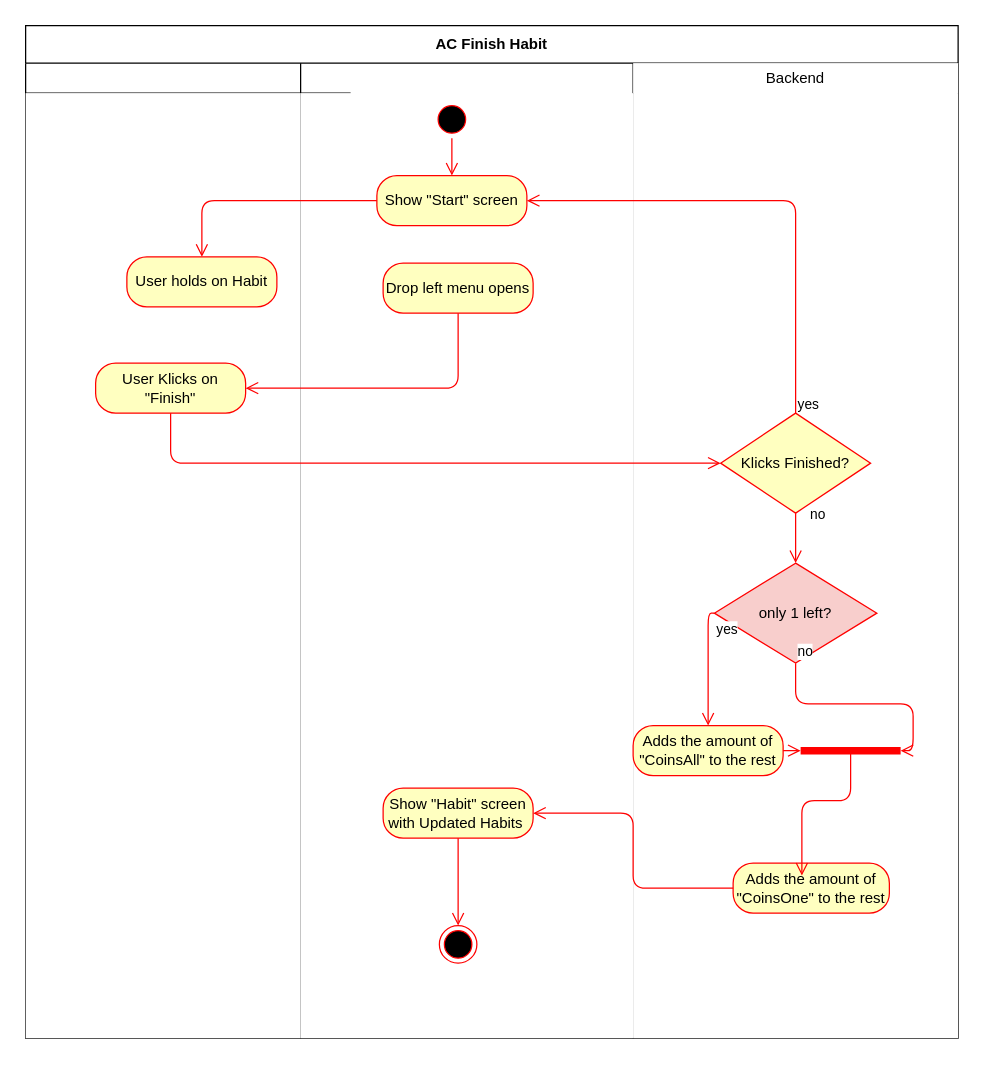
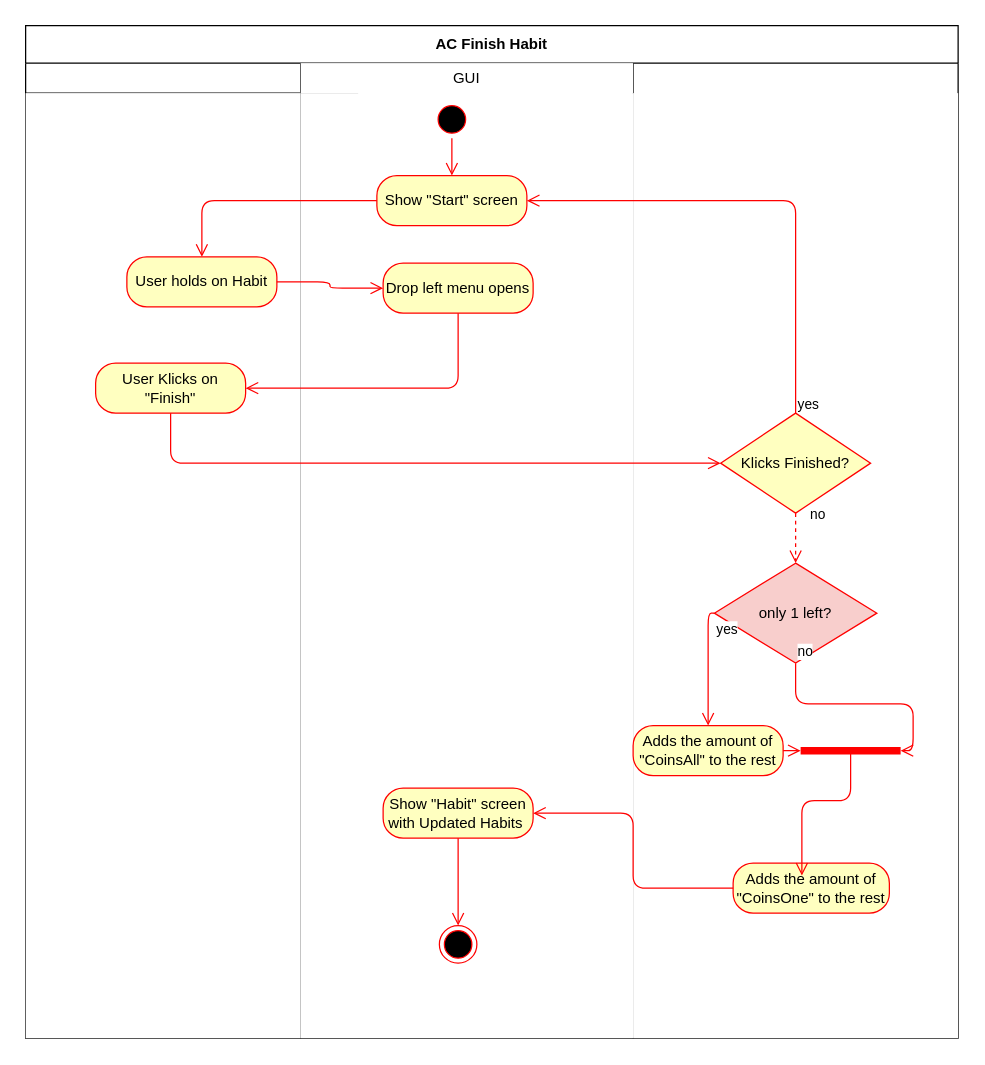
  <mxCell id="0" />
  <mxCell id="1" parent="0" />
  <mxCell id="2" value="AC Finish Habit" style="shape=table;html=1;whiteSpace=wrap;startSize=30;container=1;collapsible=0;childLayout=tableLayout;fontStyle=1;align=center;" vertex="1" parent="1"><mxGeometry x="20" y="20" width="746" height="810" as="geometry" /></mxCell>
  <mxCell id="3" value="" style="shape=partialRectangle;html=1;whiteSpace=wrap;collapsible=0;dropTarget=0;pointerEvents=0;fillColor=none;top=0;left=0;bottom=0;right=0;points=[[0,0.5],[1,0.5]];portConstraint=eastwest;" vertex="1" parent="2"><mxGeometry y="30" width="746" height="24" as="geometry" /></mxCell>
- <mxCell id="5" value="Backend" style="shape=partialRectangle;html=1;whiteSpace=wrap;connectable=0;top=0;left=0;bottom=0;right=0;overflow=hidden;" vertex="1" parent="3"><mxGeometry x="486" width="260" height="24" as="geometry" /></mxCell>
+ <mxCell id="4" value="GUI" style="shape=partialRectangle;html=1;whiteSpace=wrap;connectable=0;top=0;left=0;bottom=0;right=0;overflow=hidden;" vertex="1" parent="3"><mxGeometry x="220" width="266" height="24" as="geometry" /></mxCell>
  <mxCell id="6" style="shape=partialRectangle;html=1;whiteSpace=wrap;collapsible=0;dropTarget=0;pointerEvents=0;fillColor=none;top=0;left=0;bottom=0;right=0;points=[[0,0.5],[1,0.5]];portConstraint=eastwest;" vertex="1" parent="2"><mxGeometry y="54" width="746" height="756" as="geometry" /></mxCell>
  <mxCell id="7" style="shape=partialRectangle;html=1;whiteSpace=wrap;connectable=0;top=0;left=0;bottom=0;right=0;overflow=hidden;" vertex="1" parent="6"><mxGeometry width="220" height="756" as="geometry" /></mxCell>
  <mxCell id="8" style="shape=partialRectangle;html=1;whiteSpace=wrap;connectable=0;top=0;left=0;bottom=0;right=0;overflow=hidden;" vertex="1" parent="6"><mxGeometry x="220" width="266" height="756" as="geometry" /></mxCell>
  <mxCell id="9" style="shape=partialRectangle;html=1;whiteSpace=wrap;connectable=0;top=0;left=0;bottom=0;right=0;overflow=hidden;" vertex="1" parent="6"><mxGeometry x="486" width="260" height="756" as="geometry" /></mxCell>
  <mxCell id="10" value="" style="ellipse;html=1;shape=startState;fillColor=#000000;strokeColor=#ff0000;" vertex="1" parent="1"><mxGeometry x="346" y="80" width="30" height="30" as="geometry" /></mxCell>
  <mxCell id="11" style="edgeStyle=orthogonalEdgeStyle;rounded=0;orthogonalLoop=1;jettySize=auto;html=1;exitX=0.5;exitY=1;exitDx=0;exitDy=0;" edge="1" parent="1"><mxGeometry relative="1" as="geometry"><mxPoint x="151" y="170" as="sourcePoint" /><mxPoint x="151" y="170" as="targetPoint" /></mxGeometry></mxCell>
  <mxCell id="12" value="Show &quot;Start&quot; screen" style="rounded=1;whiteSpace=wrap;html=1;arcSize=40;fontColor=#000000;fillColor=#ffffc0;strokeColor=#ff0000;" vertex="1" parent="1"><mxGeometry x="301" y="140" width="120" height="40" as="geometry" /></mxCell>
  <mxCell id="13" style="edgeStyle=orthogonalEdgeStyle;rounded=0;orthogonalLoop=1;jettySize=auto;html=1;exitX=0.5;exitY=1;exitDx=0;exitDy=0;" edge="1" parent="1"><mxGeometry relative="1" as="geometry"><mxPoint x="651" y="810" as="sourcePoint" /><mxPoint x="651" y="810" as="targetPoint" /></mxGeometry></mxCell>
  <mxCell id="14" value="Adds the amount of &quot;CoinsAll&quot; to the rest" style="rounded=1;whiteSpace=wrap;html=1;arcSize=40;fontColor=#000000;fillColor=#ffffc0;strokeColor=#ff0000;" vertex="1" parent="1"><mxGeometry x="506" y="580" width="120" height="40" as="geometry" /></mxCell>
  <mxCell id="15" value="" style="edgeStyle=orthogonalEdgeStyle;html=1;verticalAlign=bottom;endArrow=open;endSize=8;strokeColor=#ff0000;entryX=0;entryY=0.5;entryDx=0;entryDy=0;entryPerimeter=0;" edge="1" parent="1" source="14" target="32"><mxGeometry relative="1" as="geometry"><mxPoint x="651" y="780" as="targetPoint" /><Array as="points" /></mxGeometry></mxCell>
  <mxCell id="16" value="User holds on Habit" style="rounded=1;whiteSpace=wrap;html=1;arcSize=40;fontColor=#000000;fillColor=#ffffc0;strokeColor=#ff0000;" vertex="1" parent="1"><mxGeometry x="101" y="205" width="120" height="40" as="geometry" /></mxCell>
+ <mxCell id="17" value="" style="edgeStyle=orthogonalEdgeStyle;html=1;verticalAlign=bottom;endArrow=open;endSize=8;strokeColor=#ff0000;exitX=1;exitY=0.5;exitDx=0;exitDy=0;entryX=0;entryY=0.5;entryDx=0;entryDy=0;" edge="1" parent="1" source="16" target="19"><mxGeometry relative="1" as="geometry"><mxPoint x="156" y="310" as="targetPoint" /></mxGeometry></mxCell>
  <mxCell id="18" value="" style="edgeStyle=orthogonalEdgeStyle;html=1;verticalAlign=bottom;endArrow=open;endSize=8;strokeColor=#ff0000;entryX=0.5;entryY=0;entryDx=0;entryDy=0;exitX=0.5;exitY=1;exitDx=0;exitDy=0;" edge="1" parent="1" source="10" target="12"><mxGeometry relative="1" as="geometry"><mxPoint x="106" y="190" as="targetPoint" /><mxPoint x="151" y="110" as="sourcePoint" /><Array as="points" /></mxGeometry></mxCell>
  <mxCell id="19" value="Drop left menu opens" style="rounded=1;whiteSpace=wrap;html=1;arcSize=40;fontColor=#000000;fillColor=#ffffc0;strokeColor=#ff0000;" vertex="1" parent="1"><mxGeometry x="306" y="210" width="120" height="40" as="geometry" /></mxCell>
  <mxCell id="20" value="" style="edgeStyle=orthogonalEdgeStyle;html=1;verticalAlign=bottom;endArrow=open;endSize=8;strokeColor=#ff0000;entryX=1;entryY=0.5;entryDx=0;entryDy=0;exitX=0.5;exitY=1;exitDx=0;exitDy=0;" edge="1" parent="1" source="19" target="21"><mxGeometry relative="1" as="geometry"><mxPoint x="366" y="230" as="targetPoint" /><Array as="points"><mxPoint x="366" y="310" /></Array></mxGeometry></mxCell>
  <mxCell id="21" value="User Klicks on &quot;Finish&quot;" style="rounded=1;whiteSpace=wrap;html=1;arcSize=40;fontColor=#000000;fillColor=#ffffc0;strokeColor=#ff0000;" vertex="1" parent="1"><mxGeometry x="76" y="290" width="120" height="40" as="geometry" /></mxCell>
  <mxCell id="22" value="" style="edgeStyle=orthogonalEdgeStyle;html=1;verticalAlign=bottom;endArrow=open;endSize=8;strokeColor=#ff0000;exitX=0.5;exitY=1;exitDx=0;exitDy=0;entryX=0;entryY=0.5;entryDx=0;entryDy=0;" edge="1" parent="1" source="21" target="24"><mxGeometry relative="1" as="geometry"><mxPoint x="486" y="360" as="targetPoint" /><Array as="points"><mxPoint x="136" y="370" /></Array><mxPoint x="586" y="420" as="sourcePoint" /></mxGeometry></mxCell>
  <mxCell id="23" value="" style="edgeStyle=orthogonalEdgeStyle;html=1;verticalAlign=bottom;endArrow=open;endSize=8;strokeColor=#ff0000;exitX=0;exitY=0.5;exitDx=0;exitDy=0;entryX=0.5;entryY=0;entryDx=0;entryDy=0;" edge="1" parent="1" source="12" target="16"><mxGeometry relative="1" as="geometry"><mxPoint x="316" y="320" as="targetPoint" /><mxPoint x="211" y="320" as="sourcePoint" /></mxGeometry></mxCell>
  <mxCell id="24" value="Klicks Finished?" style="rhombus;whiteSpace=wrap;html=1;fillColor=#ffffc0;strokeColor=#ff0000;" vertex="1" parent="1"><mxGeometry x="576" y="330" width="120" height="80" as="geometry" /></mxCell>
- <mxCell id="25" value="no" style="edgeStyle=orthogonalEdgeStyle;html=1;align=left;verticalAlign=bottom;endArrow=open;endSize=8;strokeColor=#ff0000;exitX=0.5;exitY=1;exitDx=0;exitDy=0;" edge="1" source="24" parent="1" target="27"><mxGeometry x="-0.5" y="10" relative="1" as="geometry"><mxPoint x="756" y="360" as="targetPoint" /><mxPoint as="offset" /></mxGeometry></mxCell>
+ <mxCell id="25" value="no" style="edgeStyle=orthogonalEdgeStyle;html=1;align=left;verticalAlign=bottom;endArrow=open;endSize=8;strokeColor=#ff0000;exitX=0.5;exitY=1;exitDx=0;exitDy=0;dashed=1;" edge="1" source="24" parent="1" target="27"><mxGeometry x="-0.5" y="10" relative="1" as="geometry"><mxPoint x="756" y="360" as="targetPoint" /><mxPoint as="offset" /></mxGeometry></mxCell>
  <mxCell id="26" value="yes" style="edgeStyle=orthogonalEdgeStyle;html=1;align=left;verticalAlign=top;endArrow=open;endSize=8;strokeColor=#ff0000;exitX=0.5;exitY=0;exitDx=0;exitDy=0;entryX=1;entryY=0.5;entryDx=0;entryDy=0;" edge="1" source="24" parent="1" target="12"><mxGeometry x="-0.896" relative="1" as="geometry"><mxPoint x="616" y="440" as="targetPoint" /><mxPoint as="offset" /></mxGeometry></mxCell>
  <mxCell id="27" value="only 1 left?" style="rhombus;whiteSpace=wrap;html=1;fillColor=#f8cecc;strokeColor=#ff0000;" vertex="1" parent="1"><mxGeometry x="571" y="450" width="130" height="80" as="geometry" /></mxCell>
  <mxCell id="28" value="no" style="edgeStyle=orthogonalEdgeStyle;html=1;align=left;verticalAlign=bottom;endArrow=open;endSize=8;strokeColor=#ff0000;entryX=1;entryY=0.5;entryDx=0;entryDy=0;entryPerimeter=0;" edge="1" source="27" parent="1" target="32"><mxGeometry x="-1" relative="1" as="geometry"><mxPoint x="726" y="480" as="targetPoint" /></mxGeometry></mxCell>
  <mxCell id="29" value="yes" style="edgeStyle=orthogonalEdgeStyle;html=1;align=left;verticalAlign=top;endArrow=open;endSize=8;strokeColor=#ff0000;entryX=0.5;entryY=0;entryDx=0;entryDy=0;exitX=0;exitY=0.5;exitDx=0;exitDy=0;" edge="1" source="27" parent="1" target="14"><mxGeometry x="-1" relative="1" as="geometry"><mxPoint x="586" y="560" as="targetPoint" /><Array as="points"><mxPoint x="566" y="490" /></Array></mxGeometry></mxCell>
  <mxCell id="30" value="Adds the amount of &quot;CoinsOne&quot; to the rest" style="rounded=1;whiteSpace=wrap;html=1;arcSize=40;fontColor=#000000;fillColor=#ffffc0;strokeColor=#ff0000;" vertex="1" parent="1"><mxGeometry x="586" y="690" width="125" height="40" as="geometry" /></mxCell>
  <mxCell id="31" value="" style="edgeStyle=orthogonalEdgeStyle;html=1;verticalAlign=bottom;endArrow=open;endSize=8;strokeColor=#ff0000;entryX=1;entryY=0.5;entryDx=0;entryDy=0;" edge="1" source="30" parent="1" target="34"><mxGeometry relative="1" as="geometry"><mxPoint x="641" y="750" as="targetPoint" /></mxGeometry></mxCell>
  <mxCell id="32" value="" style="shape=line;html=1;strokeWidth=6;strokeColor=#ff0000;" vertex="1" parent="1"><mxGeometry x="640" y="595" width="80" height="10" as="geometry" /></mxCell>
  <mxCell id="33" value="" style="edgeStyle=orthogonalEdgeStyle;html=1;verticalAlign=bottom;endArrow=open;endSize=8;strokeColor=#ff0000;exitX=0.5;exitY=0.5;exitDx=0;exitDy=0;exitPerimeter=0;" edge="1" source="32" parent="1"><mxGeometry relative="1" as="geometry"><mxPoint x="641" y="700" as="targetPoint" /><Array as="points"><mxPoint x="680" y="640" /><mxPoint x="641" y="640" /></Array></mxGeometry></mxCell>
  <mxCell id="34" value="Show &quot;Habit&quot; screen with Updated Habits&amp;nbsp;" style="rounded=1;whiteSpace=wrap;html=1;arcSize=40;fontColor=#000000;fillColor=#ffffc0;strokeColor=#ff0000;" vertex="1" parent="1"><mxGeometry x="306" y="630" width="120" height="40" as="geometry" /></mxCell>
  <mxCell id="35" value="" style="edgeStyle=orthogonalEdgeStyle;html=1;verticalAlign=bottom;endArrow=open;endSize=8;strokeColor=#ff0000;entryX=0.5;entryY=0;entryDx=0;entryDy=0;" edge="1" source="34" parent="1" target="36"><mxGeometry relative="1" as="geometry"><mxPoint x="366" y="770" as="targetPoint" /></mxGeometry></mxCell>
  <mxCell id="36" value="" style="ellipse;html=1;shape=endState;fillColor=#000000;strokeColor=#ff0000;" vertex="1" parent="1"><mxGeometry x="351" y="740" width="30" height="30" as="geometry" /></mxCell>
